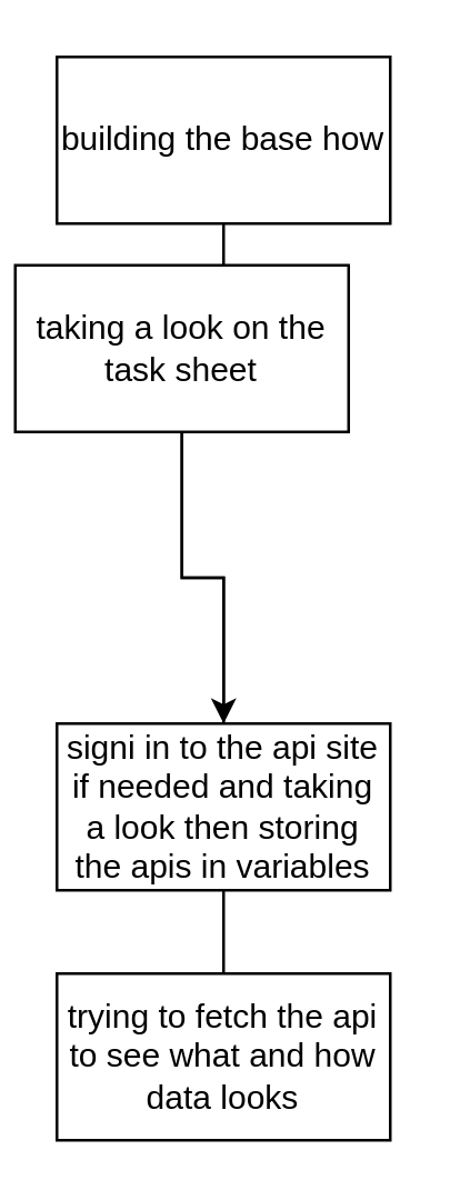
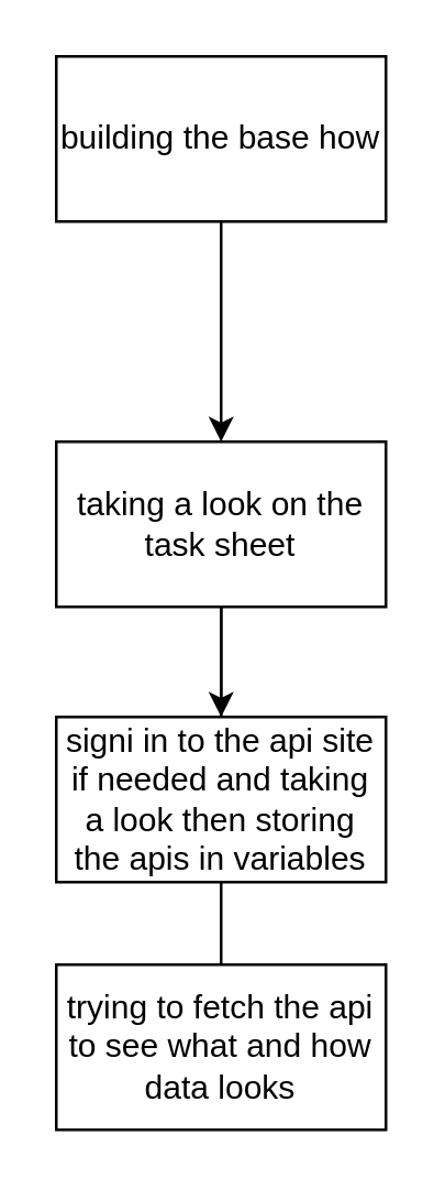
  <mxCell id="0" />
  <mxCell id="1" parent="0" />
  <mxCell id="2" value="" style="edgeStyle=orthogonalEdgeStyle;rounded=0;orthogonalLoop=1;jettySize=auto;html=1;" edge="1" parent="1" source="3" target="6"><mxGeometry relative="1" as="geometry" /></mxCell>
  <mxCell id="3" value="building the base how" style="rounded=0;whiteSpace=wrap;html=1;" parent="1" vertex="1"><mxGeometry x="20" y="20" width="120" height="60" as="geometry" /></mxCell>
  <mxCell id="4" value="" style="edgeStyle=orthogonalEdgeStyle;rounded=0;orthogonalLoop=1;jettySize=auto;html=1;startArrow=none;" edge="1" parent="1" source="8"><mxGeometry relative="1" as="geometry"><mxPoint x="80" y="400" as="targetPoint" /><Array as="points"><mxPoint x="80" y="270" /><mxPoint x="80" y="270" /></Array></mxGeometry></mxCell>
  <mxCell id="5" value="" style="edgeStyle=orthogonalEdgeStyle;rounded=0;orthogonalLoop=1;jettySize=auto;html=1;" edge="1" parent="1" source="6" target="8"><mxGeometry relative="1" as="geometry" /></mxCell>
- <mxCell id="6" value="taking a look on the task sheet" style="whiteSpace=wrap;html=1;rounded=0;" vertex="1" parent="1"><mxGeometry x="5" y="95" width="120" height="60" as="geometry" /></mxCell>
+ <mxCell id="6" value="taking a look on the task sheet" style="whiteSpace=wrap;html=1;rounded=0;" vertex="1" parent="1"><mxGeometry x="20" y="160" width="120" height="60" as="geometry" /></mxCell>
  <mxCell id="7" value="trying to fetch the api to see what and how data looks" style="whiteSpace=wrap;html=1;rounded=0;" vertex="1" parent="1"><mxGeometry x="20" y="350" width="120" height="60" as="geometry" /></mxCell>
  <mxCell id="8" value="signi in to the api site if needed and taking a look then storing the apis in variables&lt;br&gt;" style="whiteSpace=wrap;html=1;rounded=0;" vertex="1" parent="1"><mxGeometry x="20" y="260" width="120" height="60" as="geometry" /></mxCell>
  <mxCell id="9" value="" style="edgeStyle=orthogonalEdgeStyle;rounded=0;orthogonalLoop=1;jettySize=auto;html=1;endArrow=none;" edge="1" parent="1" source="6" target="8"><mxGeometry relative="1" as="geometry"><mxPoint x="80" y="220" as="sourcePoint" /><mxPoint x="80" y="400" as="targetPoint" /><Array as="points" /></mxGeometry></mxCell>
